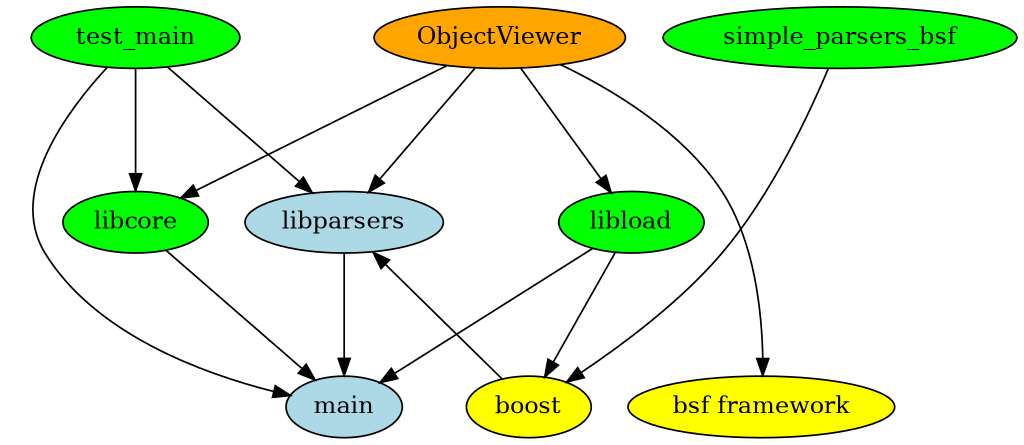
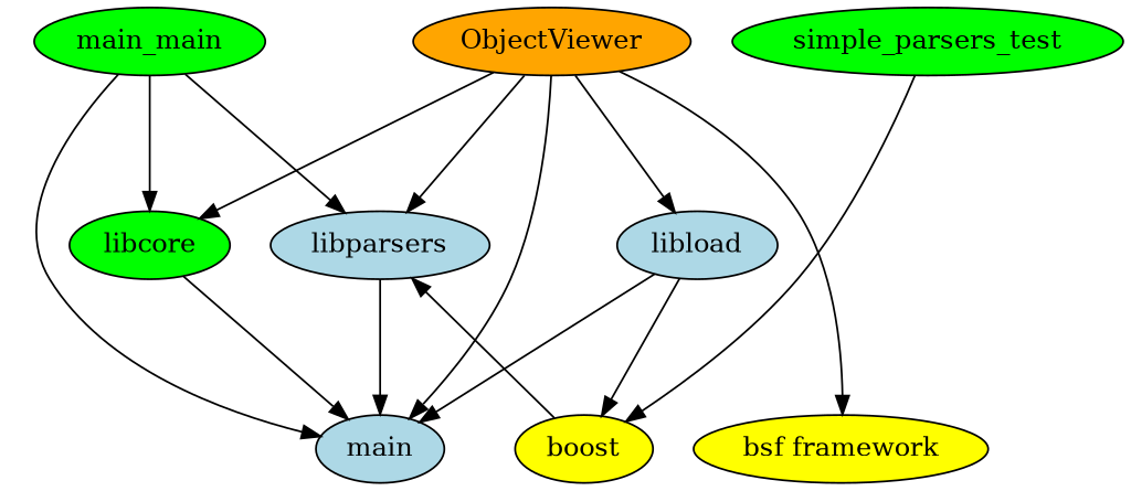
  digraph {
    nodesep=0.3
    ranksep=1
    node [fillcolor=green style=filled]
    libcore
    libparsers [fillcolor=lightblue]
-   libload
+   libload [fillcolor=lightblue]
    "bsf framework" [fillcolor=yellow]
    boost [fillcolor=yellow]
-   simple_parsers_test [label=simple_parsers_bsf]
-   test_main
+   simple_parsers_test
+   test_main [label=main_main]
    ObjectViewer [fillcolor=orange]
    n9 [fillcolor=lightblue label=main]
    subgraph sub_1 {
      rank=same
      libcore
      libparsers
      libload
    }
    subgraph sub_2 {
      rank=same
      "bsf framework"
      boost
    }
    subgraph sub_3 {
      rank=same
      simple_parsers_test
      test_main
    }
    subgraph sub_4 {
      rank=same
      ObjectViewer
    }
    libcore -> n9
    libparsers -> n9
    libload -> boost
    libload -> n9
    boost -> libparsers
    simple_parsers_test -> boost
    test_main -> libcore
    test_main -> libparsers
    test_main -> n9
    ObjectViewer -> libcore
    ObjectViewer -> libparsers
    ObjectViewer -> libload
    ObjectViewer -> "bsf framework"
+   ObjectViewer -> n9
  }
